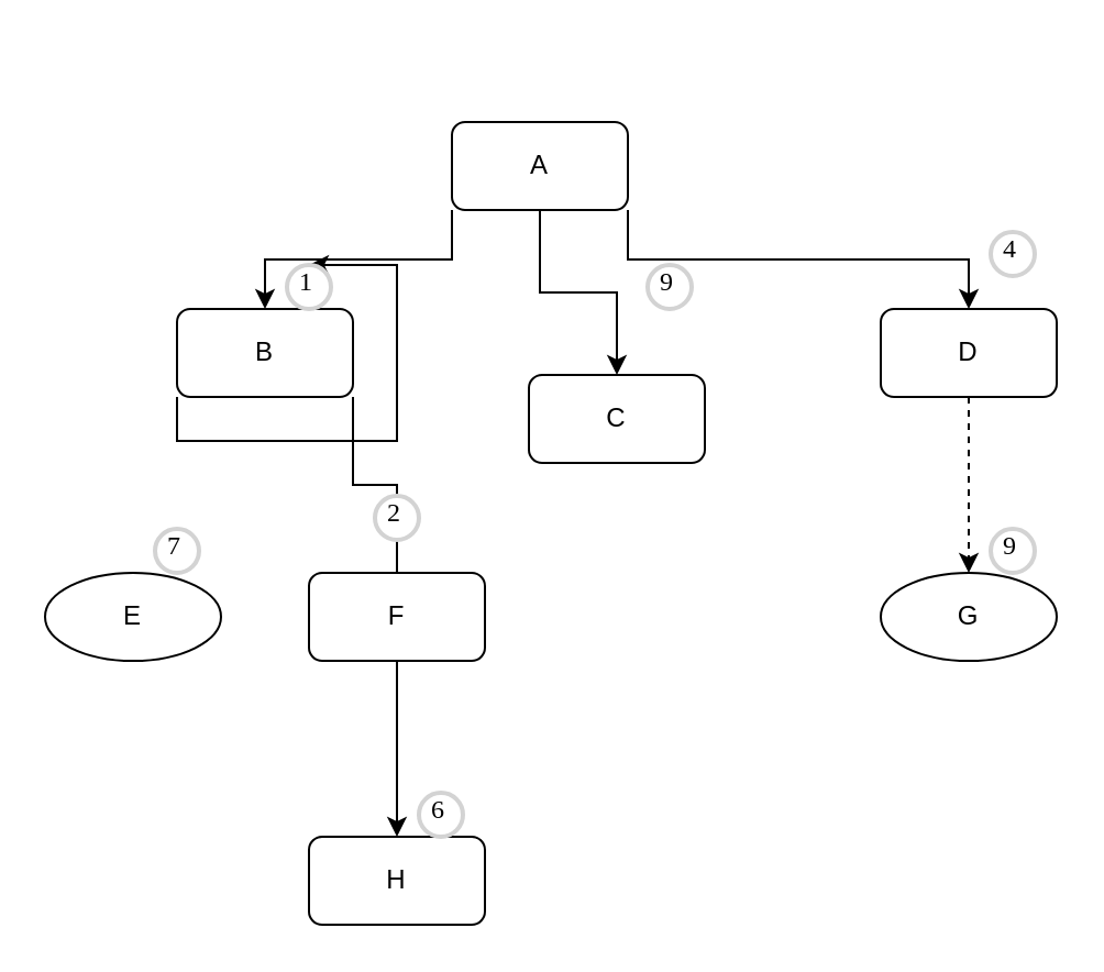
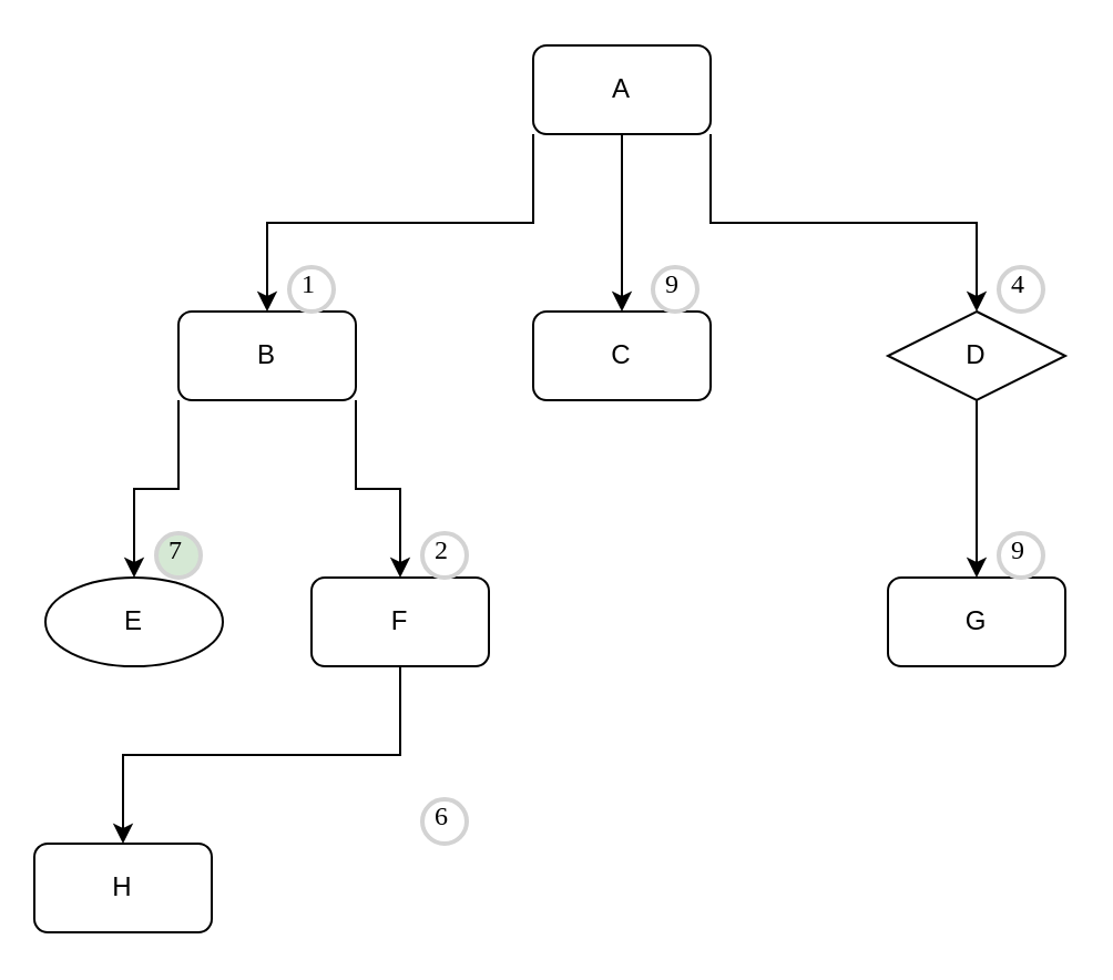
  <mxCell id="0" />
  <mxCell id="1" parent="0" />
  <mxCell id="2" style="edgeStyle=orthogonalEdgeStyle;rounded=0;orthogonalLoop=1;jettySize=auto;html=1;exitX=0.5;exitY=1;exitDx=0;exitDy=0;entryX=0.5;entryY=0;entryDx=0;entryDy=0;" edge="1" parent="1" source="5" target="9"><mxGeometry relative="1" as="geometry" /></mxCell>
  <mxCell id="3" style="edgeStyle=orthogonalEdgeStyle;rounded=0;orthogonalLoop=1;jettySize=auto;html=1;exitX=0;exitY=1;exitDx=0;exitDy=0;" edge="1" parent="1" source="5" target="8"><mxGeometry relative="1" as="geometry" /></mxCell>
  <mxCell id="4" style="edgeStyle=orthogonalEdgeStyle;rounded=0;orthogonalLoop=1;jettySize=auto;html=1;exitX=1;exitY=1;exitDx=0;exitDy=0;" edge="1" parent="1" source="5" target="11"><mxGeometry relative="1" as="geometry" /></mxCell>
- <mxCell id="5" value="A" style="rounded=1;whiteSpace=wrap;html=1;" vertex="1" parent="1"><mxGeometry x="205" y="55" width="80" height="40" as="geometry" /></mxCell>
- <mxCell id="6" style="edgeStyle=orthogonalEdgeStyle;rounded=0;orthogonalLoop=1;jettySize=auto;html=1;exitX=0;exitY=1;exitDx=0;exitDy=0;" edge="1" parent="1" source="8" target="16"><mxGeometry relative="1" as="geometry" /></mxCell>
- <mxCell id="7" style="edgeStyle=orthogonalEdgeStyle;rounded=0;orthogonalLoop=1;jettySize=auto;html=1;exitX=1;exitY=1;exitDx=0;exitDy=0;endArrow=none;" edge="1" parent="1" source="8" target="15"><mxGeometry relative="1" as="geometry" /></mxCell>
+ <mxCell id="5" value="A" style="rounded=1;whiteSpace=wrap;html=1;" vertex="1" parent="1"><mxGeometry x="240" y="20" width="80" height="40" as="geometry" /></mxCell>
+ <mxCell id="6" style="edgeStyle=orthogonalEdgeStyle;rounded=0;orthogonalLoop=1;jettySize=auto;html=1;exitX=0;exitY=1;exitDx=0;exitDy=0;" edge="1" parent="1" source="8" target="12"><mxGeometry relative="1" as="geometry" /></mxCell>
+ <mxCell id="7" style="edgeStyle=orthogonalEdgeStyle;rounded=0;orthogonalLoop=1;jettySize=auto;html=1;exitX=1;exitY=1;exitDx=0;exitDy=0;" edge="1" parent="1" source="8" target="15"><mxGeometry relative="1" as="geometry" /></mxCell>
  <mxCell id="8" value="B" style="rounded=1;whiteSpace=wrap;html=1;" vertex="1" parent="1"><mxGeometry x="80" y="140" width="80" height="40" as="geometry" /></mxCell>
- <mxCell id="9" value="C" style="rounded=1;whiteSpace=wrap;html=1;" vertex="1" parent="1"><mxGeometry x="240" y="170" width="80" height="40" as="geometry" /></mxCell>
- <mxCell id="10" style="edgeStyle=orthogonalEdgeStyle;rounded=0;orthogonalLoop=1;jettySize=auto;html=1;exitX=0.5;exitY=1;exitDx=0;exitDy=0;entryX=0.5;entryY=0;entryDx=0;entryDy=0;dashed=1;" edge="1" parent="1" source="11" target="17"><mxGeometry relative="1" as="geometry" /></mxCell>
- <mxCell id="11" value="D" style="rounded=1;whiteSpace=wrap;html=1;" vertex="1" parent="1"><mxGeometry x="400" y="140" width="80" height="40" as="geometry" /></mxCell>
+ <mxCell id="9" value="C" style="rounded=1;whiteSpace=wrap;html=1;" vertex="1" parent="1"><mxGeometry x="240" y="140" width="80" height="40" as="geometry" /></mxCell>
+ <mxCell id="10" style="edgeStyle=orthogonalEdgeStyle;rounded=0;orthogonalLoop=1;jettySize=auto;html=1;exitX=0.5;exitY=1;exitDx=0;exitDy=0;entryX=0.5;entryY=0;entryDx=0;entryDy=0;" edge="1" parent="1" source="11" target="17"><mxGeometry relative="1" as="geometry" /></mxCell>
+ <mxCell id="11" value="D" style="rhombus;whiteSpace=wrap;html=1;" vertex="1" parent="1"><mxGeometry x="400" y="140" width="80" height="40" as="geometry" /></mxCell>
  <mxCell id="12" value="E" style="ellipse;whiteSpace=wrap;html=1;" vertex="1" parent="1"><mxGeometry x="20" y="260" width="80" height="40" as="geometry" /></mxCell>
- <mxCell id="13" value="H" style="rounded=1;whiteSpace=wrap;html=1;" vertex="1" parent="1"><mxGeometry x="140" y="380" width="80" height="40" as="geometry" /></mxCell>
+ <mxCell id="13" value="H" style="rounded=1;whiteSpace=wrap;html=1;" vertex="1" parent="1"><mxGeometry x="15" y="380" width="80" height="40" as="geometry" /></mxCell>
  <mxCell id="14" style="edgeStyle=orthogonalEdgeStyle;rounded=0;orthogonalLoop=1;jettySize=auto;html=1;exitX=0.5;exitY=1;exitDx=0;exitDy=0;entryX=0.5;entryY=0;entryDx=0;entryDy=0;" edge="1" parent="1" source="15" target="13"><mxGeometry relative="1" as="geometry" /></mxCell>
  <mxCell id="15" value="F" style="rounded=1;whiteSpace=wrap;html=1;" vertex="1" parent="1"><mxGeometry x="140" y="260" width="80" height="40" as="geometry" /></mxCell>
  <mxCell id="16" value="1" style="ellipse;whiteSpace=wrap;html=1;aspect=fixed;strokeWidth=2;fontFamily=Tahoma;spacingBottom=4;spacingRight=2;strokeColor=#d3d3d3;" vertex="1" parent="1"><mxGeometry x="130" y="120" width="20" height="20" as="geometry" /></mxCell>
- <mxCell id="17" value="G" style="ellipse;whiteSpace=wrap;html=1;" vertex="1" parent="1"><mxGeometry x="400" y="260" width="80" height="40" as="geometry" /></mxCell>
- <mxCell id="18" value="4" style="ellipse;whiteSpace=wrap;html=1;aspect=fixed;strokeWidth=2;fontFamily=Tahoma;spacingBottom=4;spacingRight=2;strokeColor=#d3d3d3;" vertex="1" parent="1"><mxGeometry x="450" y="105" width="20" height="20" as="geometry" /></mxCell>
+ <mxCell id="17" value="G" style="rounded=1;whiteSpace=wrap;html=1;" vertex="1" parent="1"><mxGeometry x="400" y="260" width="80" height="40" as="geometry" /></mxCell>
+ <mxCell id="18" value="4" style="ellipse;whiteSpace=wrap;html=1;aspect=fixed;strokeWidth=2;fontFamily=Tahoma;spacingBottom=4;spacingRight=2;strokeColor=#d3d3d3;" vertex="1" parent="1"><mxGeometry x="450" y="120" width="20" height="20" as="geometry" /></mxCell>
  <mxCell id="19" value="9" style="ellipse;whiteSpace=wrap;html=1;aspect=fixed;strokeWidth=2;fontFamily=Tahoma;spacingBottom=4;spacingRight=2;strokeColor=#d3d3d3;" vertex="1" parent="1"><mxGeometry x="294" y="120" width="20" height="20" as="geometry" /></mxCell>
- <mxCell id="20" value="2" style="ellipse;whiteSpace=wrap;html=1;aspect=fixed;strokeWidth=2;fontFamily=Tahoma;spacingBottom=4;spacingRight=2;strokeColor=#d3d3d3;" vertex="1" parent="1"><mxGeometry x="170" y="225" width="20" height="20" as="geometry" /></mxCell>
- <mxCell id="21" value="7" style="ellipse;whiteSpace=wrap;html=1;aspect=fixed;strokeWidth=2;fontFamily=Tahoma;spacingBottom=4;spacingRight=2;strokeColor=#d3d3d3;" vertex="1" parent="1"><mxGeometry x="70" y="240" width="20" height="20" as="geometry" /></mxCell>
+ <mxCell id="20" value="2" style="ellipse;whiteSpace=wrap;html=1;aspect=fixed;strokeWidth=2;fontFamily=Tahoma;spacingBottom=4;spacingRight=2;strokeColor=#d3d3d3;" vertex="1" parent="1"><mxGeometry x="190" y="240" width="20" height="20" as="geometry" /></mxCell>
+ <mxCell id="21" value="7" style="ellipse;whiteSpace=wrap;html=1;aspect=fixed;strokeWidth=2;fontFamily=Tahoma;spacingBottom=4;spacingRight=2;strokeColor=#d3d3d3;fillColor=#d5e8d4;" vertex="1" parent="1"><mxGeometry x="70" y="240" width="20" height="20" as="geometry" /></mxCell>
  <mxCell id="22" value="6" style="ellipse;whiteSpace=wrap;html=1;aspect=fixed;strokeWidth=2;fontFamily=Tahoma;spacingBottom=4;spacingRight=2;strokeColor=#d3d3d3;" vertex="1" parent="1"><mxGeometry x="190" y="360" width="20" height="20" as="geometry" /></mxCell>
  <mxCell id="23" value="9" style="ellipse;whiteSpace=wrap;html=1;aspect=fixed;strokeWidth=2;fontFamily=Tahoma;spacingBottom=4;spacingRight=2;strokeColor=#d3d3d3;" vertex="1" parent="1"><mxGeometry x="450" y="240" width="20" height="20" as="geometry" /></mxCell>
